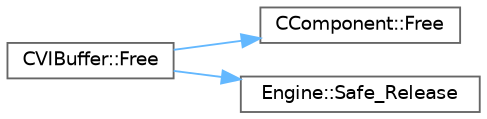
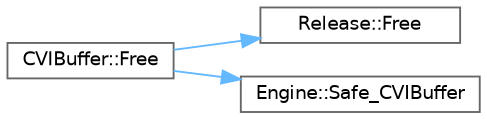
  digraph {
    rankdir=LR
    node [color=grey40 fillcolor=white fontname=Helvetica fontsize=10 shape=box style=filled]
    edge [color=steelblue1 fontname=Helvetica fontsize=10 labelfontname=Helvetica labelfontsize=10 style=solid]
    n1 [height=0.2 label="CVIBuffer::Free" width=0.4]
-   n2 [height=0.2 label="CComponent::Free" width=0.4]
-   n3 [height=0.2 label="Engine::Safe_Release" width=0.4]
+   n2 [height=0.2 label="Release::Free" width=0.4]
+   n3 [height=0.2 label="Engine::Safe_CVIBuffer" width=0.4]
    n1 -> n2
    n1 -> n3
  }
